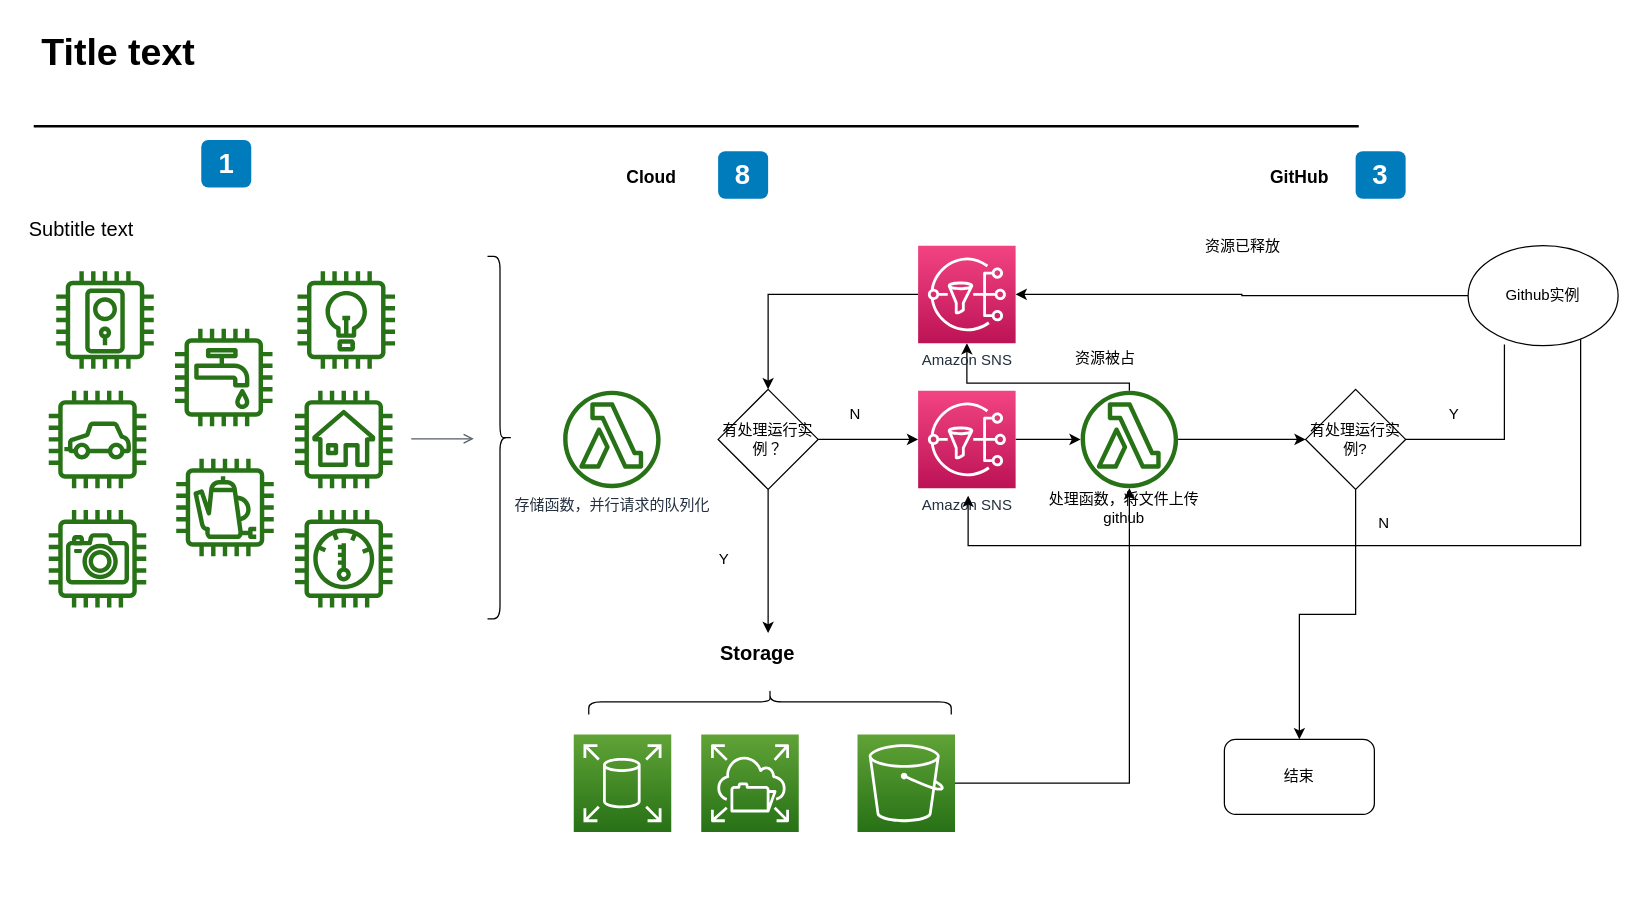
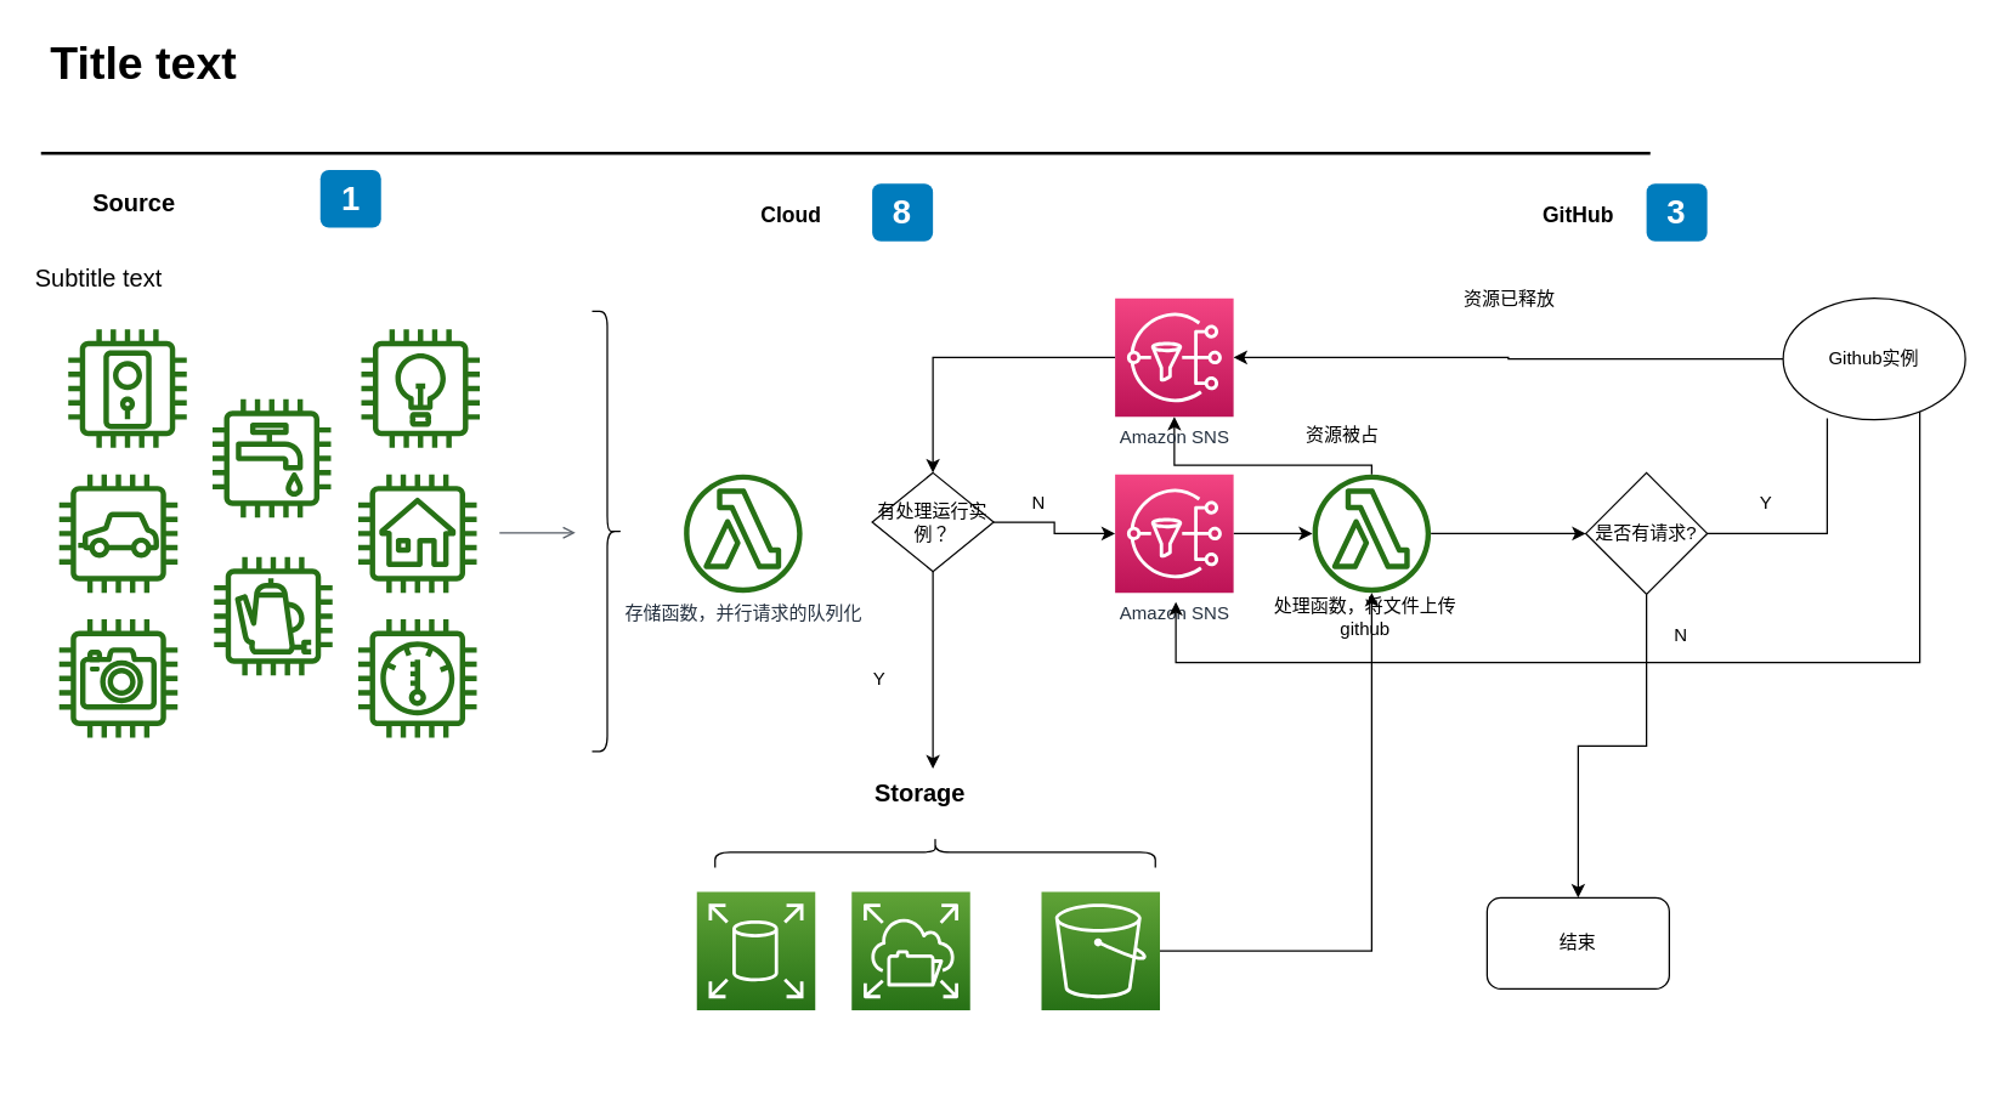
  <mxCell id="0" />
  <mxCell id="1" parent="0" />
  <mxCell id="2" value="" style="outlineConnect=0;fontColor=#232F3E;gradientColor=none;fillColor=#277116;strokeColor=none;dashed=0;verticalLabelPosition=bottom;verticalAlign=top;align=center;html=1;fontSize=12;fontStyle=0;aspect=fixed;pointerEvents=1;shape=mxgraph.aws4.door_lock;" parent="1" vertex="1"><mxGeometry x="44.5" y="216.5" width="78" height="78" as="geometry" /></mxCell>
  <mxCell id="3" value="" style="outlineConnect=0;fontColor=#232F3E;gradientColor=none;fillColor=#277116;strokeColor=none;dashed=0;verticalLabelPosition=bottom;verticalAlign=top;align=center;html=1;fontSize=12;fontStyle=0;aspect=fixed;pointerEvents=1;shape=mxgraph.aws4.car;" parent="1" vertex="1"><mxGeometry x="38.5" y="312" width="78" height="78" as="geometry" /></mxCell>
  <mxCell id="4" value="" style="outlineConnect=0;fontColor=#232F3E;gradientColor=none;fillColor=#277116;strokeColor=none;dashed=0;verticalLabelPosition=bottom;verticalAlign=top;align=center;html=1;fontSize=12;fontStyle=0;aspect=fixed;pointerEvents=1;shape=mxgraph.aws4.camera;" parent="1" vertex="1"><mxGeometry x="38.5" y="407.5" width="78" height="78" as="geometry" /></mxCell>
  <mxCell id="5" value="" style="outlineConnect=0;fontColor=#232F3E;gradientColor=none;fillColor=#277116;strokeColor=none;dashed=0;verticalLabelPosition=bottom;verticalAlign=top;align=center;html=1;fontSize=12;fontStyle=0;aspect=fixed;pointerEvents=1;shape=mxgraph.aws4.utility;" parent="1" vertex="1"><mxGeometry x="139.5" y="262.5" width="78" height="78" as="geometry" /></mxCell>
  <mxCell id="6" value="" style="outlineConnect=0;fontColor=#232F3E;gradientColor=none;fillColor=#277116;strokeColor=none;dashed=0;verticalLabelPosition=bottom;verticalAlign=top;align=center;html=1;fontSize=12;fontStyle=0;aspect=fixed;pointerEvents=1;shape=mxgraph.aws4.coffee_pot;" parent="1" vertex="1"><mxGeometry x="140.5" y="366.5" width="78" height="78" as="geometry" /></mxCell>
  <mxCell id="7" value="" style="outlineConnect=0;fontColor=#232F3E;gradientColor=none;fillColor=#277116;strokeColor=none;dashed=0;verticalLabelPosition=bottom;verticalAlign=top;align=center;html=1;fontSize=12;fontStyle=0;aspect=fixed;pointerEvents=1;shape=mxgraph.aws4.lightbulb;" parent="1" vertex="1"><mxGeometry x="237.5" y="216.5" width="78" height="78" as="geometry" /></mxCell>
  <mxCell id="8" value="" style="outlineConnect=0;fontColor=#232F3E;gradientColor=none;fillColor=#277116;strokeColor=none;dashed=0;verticalLabelPosition=bottom;verticalAlign=top;align=center;html=1;fontSize=12;fontStyle=0;aspect=fixed;pointerEvents=1;shape=mxgraph.aws4.house;" parent="1" vertex="1"><mxGeometry x="235.5" y="312" width="78" height="78" as="geometry" /></mxCell>
  <mxCell id="9" value="" style="outlineConnect=0;fontColor=#232F3E;gradientColor=none;fillColor=#277116;strokeColor=none;dashed=0;verticalLabelPosition=bottom;verticalAlign=top;align=center;html=1;fontSize=12;fontStyle=0;aspect=fixed;pointerEvents=1;shape=mxgraph.aws4.thermostat;" parent="1" vertex="1"><mxGeometry x="235.5" y="407.5" width="78" height="78" as="geometry" /></mxCell>
- <mxCell id="10" value="1" style="rounded=1;whiteSpace=wrap;html=1;fillColor=#007CBD;strokeColor=none;fontColor=#FFFFFF;fontStyle=1;fontSize=22;" parent="1" vertex="1"><mxGeometry x="160.5" y="111.5" width="40" height="38" as="geometry" /></mxCell>
+ <mxCell id="10" value="1" style="rounded=1;whiteSpace=wrap;html=1;fillColor=#007CBD;strokeColor=none;fontColor=#FFFFFF;fontStyle=1;fontSize=22;" parent="1" vertex="1"><mxGeometry x="210.5" y="111.5" width="40" height="38" as="geometry" /></mxCell>
  <mxCell id="11" value="存储函数，并行请求的队列化" style="outlineConnect=0;fontColor=#232F3E;gradientColor=none;fillColor=#277116;strokeColor=none;dashed=0;verticalLabelPosition=bottom;verticalAlign=top;align=center;html=1;fontSize=12;fontStyle=0;aspect=fixed;pointerEvents=1;shape=mxgraph.aws4.lambda_function;" parent="1" vertex="1"><mxGeometry x="450" y="312" width="78" height="78" as="geometry" /></mxCell>
  <mxCell id="12" style="edgeStyle=orthogonalEdgeStyle;rounded=0;orthogonalLoop=1;jettySize=auto;html=1;" edge="1" parent="1" source="13" target="31"><mxGeometry relative="1" as="geometry" /></mxCell>
  <mxCell id="13" value="Amazon SNS" style="outlineConnect=0;fontColor=#232F3E;gradientColor=#F34482;gradientDirection=north;fillColor=#BC1356;strokeColor=#ffffff;dashed=0;verticalLabelPosition=bottom;verticalAlign=top;align=center;html=1;fontSize=12;fontStyle=0;aspect=fixed;shape=mxgraph.aws4.resourceIcon;resIcon=mxgraph.aws4.sns;" parent="1" vertex="1"><mxGeometry x="734" y="312" width="78" height="78" as="geometry" /></mxCell>
  <mxCell id="14" value="8" style="rounded=1;whiteSpace=wrap;html=1;fillColor=#007CBD;strokeColor=none;fontColor=#FFFFFF;fontStyle=1;fontSize=22;" parent="1" vertex="1"><mxGeometry x="574" y="120.5" width="40" height="38" as="geometry" /></mxCell>
  <mxCell id="15" value="Title text" style="text;html=1;resizable=0;points=[];autosize=1;align=left;verticalAlign=top;spacingTop=-4;fontSize=30;fontStyle=1" parent="1" vertex="1"><mxGeometry x="30.5" y="20.5" width="130" height="40" as="geometry" /></mxCell>
  <mxCell id="16" value="Subtitle text&lt;br style=&quot;font-size: 16px&quot;&gt;" style="text;html=1;resizable=0;points=[];autosize=1;align=left;verticalAlign=top;spacingTop=-4;fontSize=16;" parent="1" vertex="1"><mxGeometry x="20.5" y="170.5" width="100" height="20" as="geometry" /></mxCell>
+ <mxCell id="17" value="&lt;div&gt;Source&lt;/div&gt;" style="text;html=1;resizable=0;points=[];autosize=1;align=left;verticalAlign=top;spacingTop=-4;fontSize=16;fontStyle=1" parent="1" vertex="1"><mxGeometry x="58.5" y="120.5" width="80" height="20" as="geometry" /></mxCell>
  <mxCell id="18" value="" style="line;strokeWidth=2;html=1;fontSize=14;" parent="1" vertex="1"><mxGeometry x="26.5" y="95.5" width="1060" height="10" as="geometry" /></mxCell>
  <mxCell id="19" value="Cloud" style="text;html=1;resizable=0;points=[];autosize=1;align=left;verticalAlign=top;spacingTop=-4;fontSize=14;fontStyle=1" parent="1" vertex="1"><mxGeometry x="499" y="129.5" width="60" height="20" as="geometry" /></mxCell>
  <mxCell id="20" value="" style="edgeStyle=orthogonalEdgeStyle;html=1;endArrow=open;elbow=vertical;startArrow=none;endFill=0;strokeColor=#545B64;rounded=0;fontSize=14;" parent="1" edge="1"><mxGeometry width="100" relative="1" as="geometry"><mxPoint x="328.5" y="350.5" as="sourcePoint" /><mxPoint x="378.5" y="350.5" as="targetPoint" /></mxGeometry></mxCell>
  <mxCell id="21" value="" style="shape=curlyBracket;whiteSpace=wrap;html=1;rounded=1;fontSize=14;rotation=-180;" parent="1" vertex="1"><mxGeometry x="389.5" y="204.5" width="20" height="290" as="geometry" /></mxCell>
  <mxCell id="22" value="&lt;div&gt;Storage&lt;/div&gt;" style="text;html=1;resizable=0;points=[];autosize=1;align=left;verticalAlign=top;spacingTop=-4;fontSize=16;fontStyle=1" parent="1" vertex="1"><mxGeometry x="574" y="510" width="90" height="20" as="geometry" /></mxCell>
  <mxCell id="23" value="" style="shape=curlyBracket;whiteSpace=wrap;html=1;rounded=1;fontSize=14;rotation=90;" vertex="1" parent="1"><mxGeometry x="605.5" y="416" width="20" height="290" as="geometry" /></mxCell>
  <mxCell id="24" value="" style="endArrow=classic;html=1;exitX=0.5;exitY=1;exitDx=0;exitDy=0;" edge="1" parent="1" source="33"><mxGeometry width="50" height="50" relative="1" as="geometry"><mxPoint x="614" y="416" as="sourcePoint" /><mxPoint x="614" y="506" as="targetPoint" /></mxGeometry></mxCell>
  <mxCell id="25" value="" style="outlineConnect=0;fontColor=#232F3E;gradientColor=#60A337;gradientDirection=north;fillColor=#277116;strokeColor=#ffffff;dashed=0;verticalLabelPosition=bottom;verticalAlign=top;align=center;html=1;fontSize=12;fontStyle=0;aspect=fixed;shape=mxgraph.aws4.resourceIcon;resIcon=mxgraph.aws4.elastic_block_store;" vertex="1" parent="1"><mxGeometry x="458.5" y="587" width="78" height="78" as="geometry" /></mxCell>
  <mxCell id="26" value="" style="outlineConnect=0;fontColor=#232F3E;gradientColor=#60A337;gradientDirection=north;fillColor=#277116;strokeColor=#ffffff;dashed=0;verticalLabelPosition=bottom;verticalAlign=top;align=center;html=1;fontSize=12;fontStyle=0;aspect=fixed;shape=mxgraph.aws4.resourceIcon;resIcon=mxgraph.aws4.elastic_file_system;" vertex="1" parent="1"><mxGeometry x="560.5" y="587" width="78" height="78" as="geometry" /></mxCell>
  <mxCell id="27" style="edgeStyle=orthogonalEdgeStyle;rounded=0;orthogonalLoop=1;jettySize=auto;html=1;" edge="1" parent="1" source="28" target="31"><mxGeometry relative="1" as="geometry" /></mxCell>
  <mxCell id="28" value="" style="outlineConnect=0;fontColor=#232F3E;gradientColor=#60A337;gradientDirection=north;fillColor=#277116;strokeColor=#ffffff;dashed=0;verticalLabelPosition=bottom;verticalAlign=top;align=center;html=1;fontSize=12;fontStyle=0;aspect=fixed;shape=mxgraph.aws4.resourceIcon;resIcon=mxgraph.aws4.s3;" vertex="1" parent="1"><mxGeometry x="685.5" y="587" width="78" height="78" as="geometry" /></mxCell>
  <mxCell id="29" style="edgeStyle=orthogonalEdgeStyle;rounded=0;orthogonalLoop=1;jettySize=auto;html=1;" edge="1" parent="1" source="31" target="43"><mxGeometry relative="1" as="geometry"><Array as="points"><mxPoint x="903" y="306" /><mxPoint x="773" y="306" /></Array></mxGeometry></mxCell>
  <mxCell id="30" style="edgeStyle=orthogonalEdgeStyle;rounded=0;orthogonalLoop=1;jettySize=auto;html=1;entryX=0;entryY=0.5;entryDx=0;entryDy=0;" edge="1" parent="1" source="31" target="48"><mxGeometry relative="1" as="geometry" /></mxCell>
  <mxCell id="31" value="&lt;div&gt;&lt;br&gt;&lt;/div&gt;" style="outlineConnect=0;fontColor=#232F3E;gradientColor=none;fillColor=#277116;strokeColor=none;dashed=0;verticalLabelPosition=bottom;verticalAlign=top;align=center;html=1;fontSize=12;fontStyle=0;aspect=fixed;pointerEvents=1;shape=mxgraph.aws4.lambda_function;" vertex="1" parent="1"><mxGeometry x="864" y="312" width="78" height="78" as="geometry" /></mxCell>
  <mxCell id="32" style="edgeStyle=orthogonalEdgeStyle;rounded=0;orthogonalLoop=1;jettySize=auto;html=1;" edge="1" parent="1" source="33" target="13"><mxGeometry relative="1" as="geometry" /></mxCell>
- <mxCell id="33" value="有处理运行实例？" style="rhombus;whiteSpace=wrap;html=1;" vertex="1" parent="1"><mxGeometry x="574" y="311" width="80" height="80" as="geometry" /></mxCell>
+ <mxCell id="33" value="有处理运行实例？" style="rhombus;whiteSpace=wrap;html=1;" vertex="1" parent="1"><mxGeometry x="574" y="311" width="80" height="65" as="geometry" /></mxCell>
  <mxCell id="34" value="处理函数，将文件上传github" style="text;html=1;strokeColor=none;fillColor=none;align=center;verticalAlign=middle;whiteSpace=wrap;rounded=0;" vertex="1" parent="1"><mxGeometry x="834" y="396" width="130" height="20" as="geometry" /></mxCell>
  <mxCell id="35" value="N" style="text;html=1;strokeColor=none;fillColor=none;align=center;verticalAlign=middle;whiteSpace=wrap;rounded=0;" vertex="1" parent="1"><mxGeometry x="664" y="320.5" width="40" height="20" as="geometry" /></mxCell>
  <mxCell id="36" value="Y" style="text;html=1;strokeColor=none;fillColor=none;align=center;verticalAlign=middle;whiteSpace=wrap;rounded=0;" vertex="1" parent="1"><mxGeometry x="559" y="436.5" width="40" height="20" as="geometry" /></mxCell>
  <mxCell id="37" value="3" style="rounded=1;whiteSpace=wrap;html=1;fillColor=#007CBD;strokeColor=none;fontColor=#FFFFFF;fontStyle=1;fontSize=22;" vertex="1" parent="1"><mxGeometry x="1084" y="120.5" width="40" height="38" as="geometry" /></mxCell>
  <mxCell id="38" value="GitHub" style="text;html=1;resizable=0;points=[];autosize=1;align=left;verticalAlign=top;spacingTop=-4;fontSize=14;fontStyle=1" vertex="1" parent="1"><mxGeometry x="1014" y="129.5" width="70" height="20" as="geometry" /></mxCell>
  <mxCell id="39" style="edgeStyle=orthogonalEdgeStyle;rounded=0;orthogonalLoop=1;jettySize=auto;html=1;entryX=1;entryY=0.5;entryDx=0;entryDy=0;entryPerimeter=0;" edge="1" parent="1" source="41" target="43"><mxGeometry relative="1" as="geometry" /></mxCell>
  <mxCell id="40" style="edgeStyle=orthogonalEdgeStyle;rounded=0;orthogonalLoop=1;jettySize=auto;html=1;" edge="1" parent="1" source="41"><mxGeometry relative="1" as="geometry"><mxPoint x="774" y="396" as="targetPoint" /><Array as="points"><mxPoint x="1264" y="436" /><mxPoint x="774" y="436" /></Array></mxGeometry></mxCell>
  <mxCell id="41" value="Github实例" style="ellipse;whiteSpace=wrap;html=1;" vertex="1" parent="1"><mxGeometry x="1174" y="196" width="120" height="80" as="geometry" /></mxCell>
  <mxCell id="42" style="edgeStyle=orthogonalEdgeStyle;rounded=0;orthogonalLoop=1;jettySize=auto;html=1;entryX=0.5;entryY=0;entryDx=0;entryDy=0;" edge="1" parent="1" source="43" target="33"><mxGeometry relative="1" as="geometry" /></mxCell>
  <mxCell id="43" value="Amazon SNS" style="outlineConnect=0;fontColor=#232F3E;gradientColor=#F34482;gradientDirection=north;fillColor=#BC1356;strokeColor=#ffffff;dashed=0;verticalLabelPosition=bottom;verticalAlign=top;align=center;html=1;fontSize=12;fontStyle=0;aspect=fixed;shape=mxgraph.aws4.resourceIcon;resIcon=mxgraph.aws4.sns;" vertex="1" parent="1"><mxGeometry x="734" y="196" width="78" height="78" as="geometry" /></mxCell>
  <mxCell id="44" value="资源已释放" style="text;html=1;strokeColor=none;fillColor=none;align=center;verticalAlign=middle;whiteSpace=wrap;rounded=0;" vertex="1" parent="1"><mxGeometry x="909" y="186.5" width="170" height="20" as="geometry" /></mxCell>
  <mxCell id="45" value="资源被占" style="text;html=1;strokeColor=none;fillColor=none;align=center;verticalAlign=middle;whiteSpace=wrap;rounded=0;" vertex="1" parent="1"><mxGeometry x="844" y="276" width="80" height="20" as="geometry" /></mxCell>
  <mxCell id="46" style="edgeStyle=orthogonalEdgeStyle;rounded=0;orthogonalLoop=1;jettySize=auto;html=1;entryX=0.242;entryY=0.988;entryDx=0;entryDy=0;entryPerimeter=0;endArrow=none;" edge="1" parent="1" source="48" target="41"><mxGeometry relative="1" as="geometry" /></mxCell>
  <mxCell id="47" style="edgeStyle=orthogonalEdgeStyle;rounded=0;orthogonalLoop=1;jettySize=auto;html=1;" edge="1" parent="1" source="48" target="50"><mxGeometry relative="1" as="geometry" /></mxCell>
- <mxCell id="48" value="有处理运行实例?" style="rhombus;whiteSpace=wrap;html=1;" vertex="1" parent="1"><mxGeometry x="1044" y="311" width="80" height="80" as="geometry" /></mxCell>
+ <mxCell id="48" value="是否有请求?" style="rhombus;whiteSpace=wrap;html=1;" vertex="1" parent="1"><mxGeometry x="1044" y="311" width="80" height="80" as="geometry" /></mxCell>
  <mxCell id="49" value="Y" style="text;html=1;strokeColor=none;fillColor=none;align=center;verticalAlign=middle;whiteSpace=wrap;rounded=0;" vertex="1" parent="1"><mxGeometry x="1143" y="321" width="40" height="20" as="geometry" /></mxCell>
  <mxCell id="50" value="结束" style="rounded=1;whiteSpace=wrap;html=1;" vertex="1" parent="1"><mxGeometry x="979" y="591" width="120" height="60" as="geometry" /></mxCell>
  <mxCell id="51" value="N" style="text;html=1;strokeColor=none;fillColor=none;align=center;verticalAlign=middle;whiteSpace=wrap;rounded=0;" vertex="1" parent="1"><mxGeometry x="1087" y="408" width="40" height="20" as="geometry" /></mxCell>
